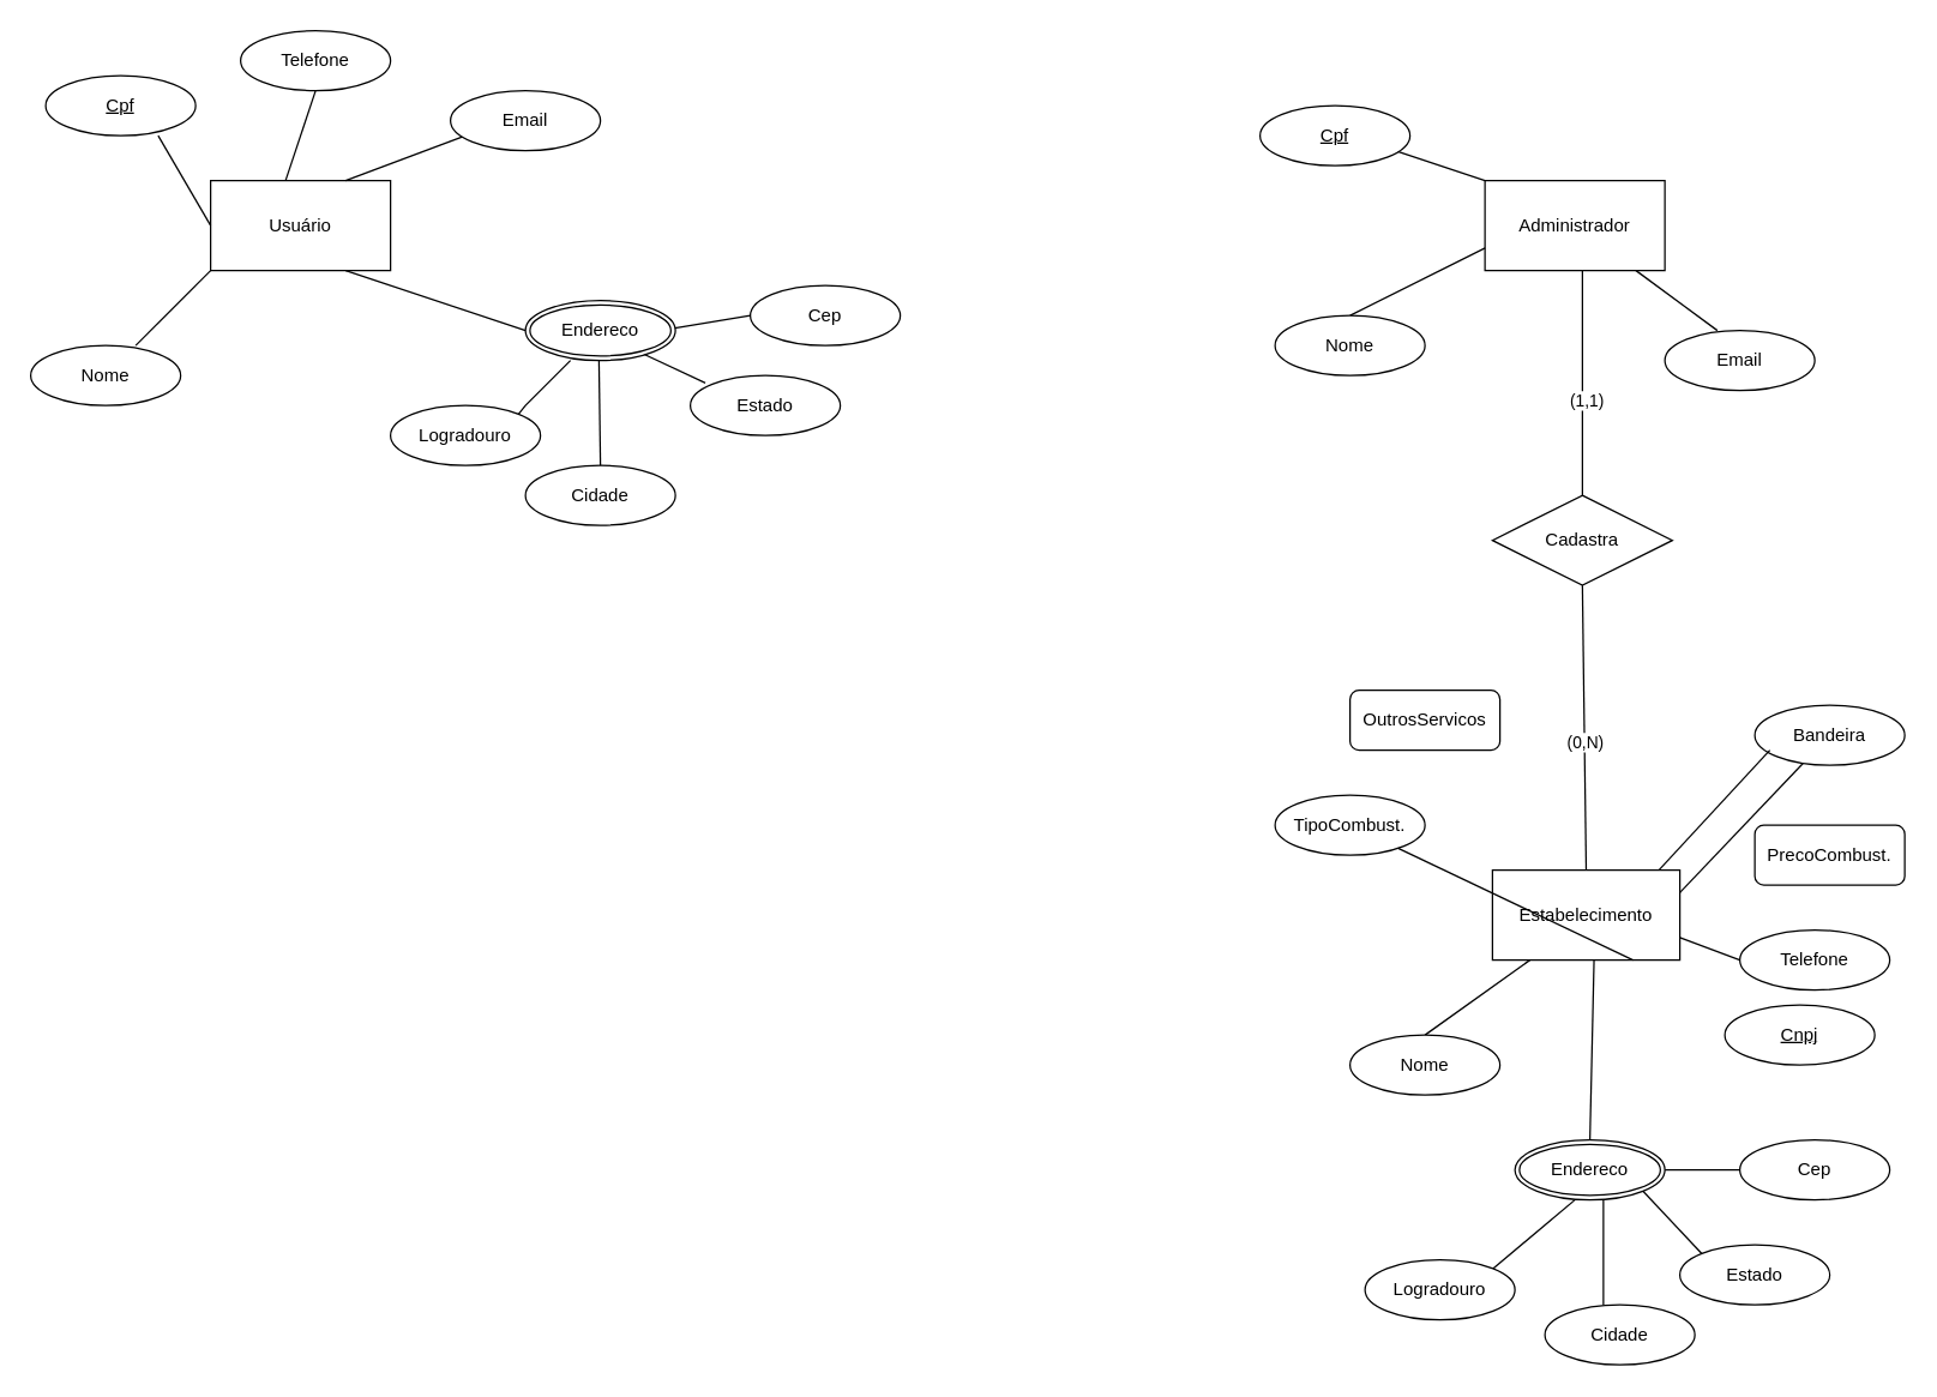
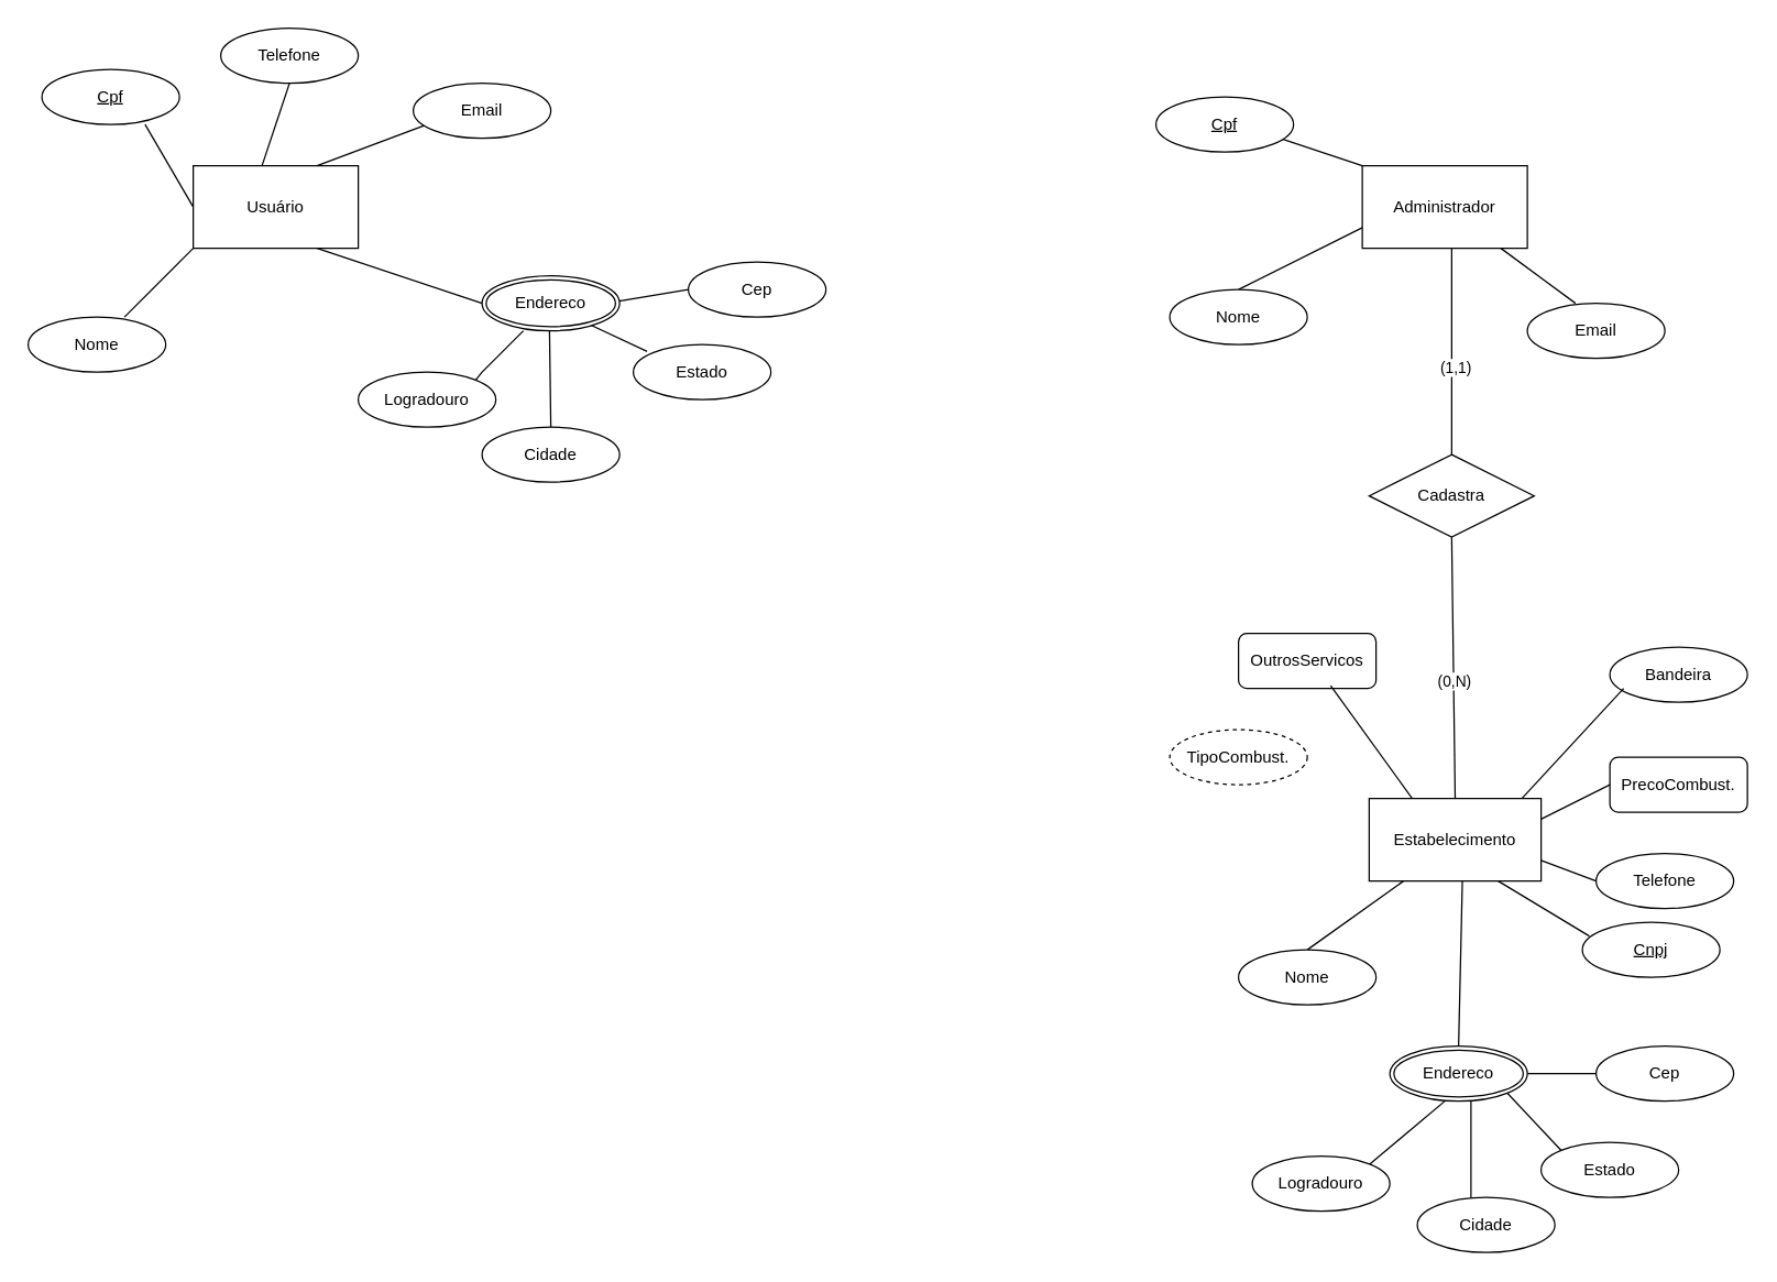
  <mxCell id="0" />
  <mxCell id="1" parent="0" />
  <mxCell id="2" value="Usuário" style="rounded=0;whiteSpace=wrap;html=1;" parent="1" vertex="1"><mxGeometry x="140" y="120" width="120" height="60" as="geometry" /></mxCell>
  <mxCell id="3" value="Administrador" style="rounded=0;whiteSpace=wrap;html=1;" parent="1" vertex="1"><mxGeometry x="990" y="120" width="120" height="60" as="geometry" /></mxCell>
  <mxCell id="4" value="Estabelecimento" style="rounded=0;whiteSpace=wrap;html=1;" parent="1" vertex="1"><mxGeometry x="995" y="580" width="125" height="60" as="geometry" /></mxCell>
  <mxCell id="5" value="" style="endArrow=none;html=1;rounded=0;" parent="1" edge="1"><mxGeometry width="50" height="50" relative="1" as="geometry"><mxPoint x="90" y="230" as="sourcePoint" /><mxPoint x="140" y="180" as="targetPoint" /></mxGeometry></mxCell>
  <mxCell id="6" value="" style="endArrow=none;html=1;rounded=0;" parent="1" edge="1"><mxGeometry width="50" height="50" relative="1" as="geometry"><mxPoint x="230" y="120" as="sourcePoint" /><mxPoint x="310" y="90" as="targetPoint" /><Array as="points"><mxPoint x="230" y="120" /></Array></mxGeometry></mxCell>
  <mxCell id="7" value="" style="endArrow=none;html=1;rounded=0;exitX=0;exitY=0.5;exitDx=0;exitDy=0;entryX=0.75;entryY=1;entryDx=0;entryDy=0;" parent="1" target="2" edge="1"><mxGeometry width="50" height="50" relative="1" as="geometry"><mxPoint x="350" y="220" as="sourcePoint" /><mxPoint x="540" y="110" as="targetPoint" /><Array as="points" /></mxGeometry></mxCell>
  <mxCell id="8" value="" style="endArrow=none;html=1;rounded=0;" parent="1" target="3" edge="1"><mxGeometry width="50" height="50" relative="1" as="geometry"><mxPoint x="1145" y="220" as="sourcePoint" /><mxPoint x="1195" y="170" as="targetPoint" /></mxGeometry></mxCell>
  <mxCell id="9" value="" style="endArrow=none;html=1;rounded=0;entryX=0.5;entryY=1;entryDx=0;entryDy=0;exitX=0;exitY=0;exitDx=0;exitDy=0;" parent="1" source="3" edge="1"><mxGeometry width="50" height="50" relative="1" as="geometry"><mxPoint x="940" y="170" as="sourcePoint" /><mxPoint x="930" y="100" as="targetPoint" /></mxGeometry></mxCell>
  <mxCell id="10" value="" style="endArrow=none;html=1;rounded=0;entryX=0;entryY=0.75;entryDx=0;entryDy=0;" parent="1" target="3" edge="1"><mxGeometry width="50" height="50" relative="1" as="geometry"><mxPoint x="900" y="210" as="sourcePoint" /><mxPoint x="950" y="160" as="targetPoint" /><Array as="points" /></mxGeometry></mxCell>
  <mxCell id="11" value="Cadastra" style="shape=rhombus;perimeter=rhombusPerimeter;whiteSpace=wrap;html=1;align=center;" parent="1" vertex="1"><mxGeometry x="995" y="330" width="120" height="60" as="geometry" /></mxCell>
  <mxCell id="12" value="Cpf" style="ellipse;whiteSpace=wrap;html=1;align=center;fontStyle=4;" parent="1" vertex="1"><mxGeometry x="30" y="50" width="100" height="40" as="geometry" /></mxCell>
  <mxCell id="13" value="Logradouro" style="ellipse;whiteSpace=wrap;html=1;align=center;" parent="1" vertex="1"><mxGeometry x="260" y="270" width="100" height="40" as="geometry" /></mxCell>
  <mxCell id="14" value="Estado" style="ellipse;whiteSpace=wrap;html=1;align=center;" parent="1" vertex="1"><mxGeometry x="460" y="250" width="100" height="40" as="geometry" /></mxCell>
  <mxCell id="15" value="Cidade" style="ellipse;whiteSpace=wrap;html=1;align=center;" parent="1" vertex="1"><mxGeometry x="350" y="310" width="100" height="40" as="geometry" /></mxCell>
  <mxCell id="16" value="Cep" style="ellipse;whiteSpace=wrap;html=1;align=center;" parent="1" vertex="1"><mxGeometry x="500" y="190" width="100" height="40" as="geometry" /></mxCell>
  <mxCell id="17" value="" style="endArrow=none;html=1;rounded=0;exitX=1;exitY=0;exitDx=0;exitDy=0;" parent="1" source="13" edge="1"><mxGeometry width="50" height="50" relative="1" as="geometry"><mxPoint x="330" y="290" as="sourcePoint" /><mxPoint x="380" y="240" as="targetPoint" /><Array as="points"><mxPoint x="350" y="270" /></Array></mxGeometry></mxCell>
  <mxCell id="18" value="" style="endArrow=none;html=1;rounded=0;entryX=0.59;entryY=0.95;entryDx=0;entryDy=0;entryPerimeter=0;exitX=0.5;exitY=0;exitDx=0;exitDy=0;" parent="1" source="15" edge="1"><mxGeometry width="50" height="50" relative="1" as="geometry"><mxPoint x="400" y="315" as="sourcePoint" /><mxPoint x="399" y="238" as="targetPoint" /></mxGeometry></mxCell>
  <mxCell id="19" value="" style="endArrow=none;html=1;rounded=0;exitX=0;exitY=0.5;exitDx=0;exitDy=0;" parent="1" source="2" edge="1"><mxGeometry width="50" height="50" relative="1" as="geometry"><mxPoint x="55" y="140" as="sourcePoint" /><mxPoint x="105" y="90" as="targetPoint" /></mxGeometry></mxCell>
  <mxCell id="20" value="" style="endArrow=none;html=1;rounded=0;exitX=1;exitY=1;exitDx=0;exitDy=0;" parent="1" edge="1"><mxGeometry width="50" height="50" relative="1" as="geometry"><mxPoint x="425.355" y="234.142" as="sourcePoint" /><mxPoint x="470" y="255" as="targetPoint" /></mxGeometry></mxCell>
  <mxCell id="21" value="" style="endArrow=none;html=1;rounded=0;exitX=1;exitY=0.5;exitDx=0;exitDy=0;entryX=0;entryY=0.5;entryDx=0;entryDy=0;" parent="1" target="16" edge="1"><mxGeometry width="50" height="50" relative="1" as="geometry"><mxPoint x="440" y="220" as="sourcePoint" /><mxPoint x="510" y="200" as="targetPoint" /><Array as="points" /></mxGeometry></mxCell>
  <mxCell id="22" value="Email" style="ellipse;whiteSpace=wrap;html=1;align=center;" parent="1" vertex="1"><mxGeometry x="300" y="60" width="100" height="40" as="geometry" /></mxCell>
  <mxCell id="23" value="Nome" style="ellipse;whiteSpace=wrap;html=1;align=center;" parent="1" vertex="1"><mxGeometry x="20" y="230" width="100" height="40" as="geometry" /></mxCell>
  <mxCell id="24" value="Nome" style="ellipse;whiteSpace=wrap;html=1;align=center;" parent="1" vertex="1"><mxGeometry x="850" y="210" width="100" height="40" as="geometry" /></mxCell>
  <mxCell id="25" value="Logradouro" style="ellipse;whiteSpace=wrap;html=1;align=center;" parent="1" vertex="1"><mxGeometry x="910" y="840" width="100" height="40" as="geometry" /></mxCell>
  <mxCell id="26" value="Email" style="ellipse;whiteSpace=wrap;html=1;align=center;" parent="1" vertex="1"><mxGeometry x="1110" y="220" width="100" height="40" as="geometry" /></mxCell>
  <mxCell id="27" value="Estado" style="ellipse;whiteSpace=wrap;html=1;align=center;" parent="1" vertex="1"><mxGeometry x="1120" y="830" width="100" height="40" as="geometry" /></mxCell>
  <mxCell id="28" value="Cidade" style="ellipse;whiteSpace=wrap;html=1;align=center;" parent="1" vertex="1"><mxGeometry x="1030" y="870" width="100" height="40" as="geometry" /></mxCell>
  <mxCell id="29" value="" style="endArrow=none;html=1;rounded=0;exitX=1;exitY=0;exitDx=0;exitDy=0;" parent="1" source="25" edge="1"><mxGeometry width="50" height="50" relative="1" as="geometry"><mxPoint x="1000" y="850" as="sourcePoint" /><mxPoint x="1050" y="800" as="targetPoint" /><Array as="points" /></mxGeometry></mxCell>
  <mxCell id="30" value="" style="endArrow=none;html=1;rounded=0;entryX=0.59;entryY=0.95;entryDx=0;entryDy=0;entryPerimeter=0;" parent="1" edge="1"><mxGeometry width="50" height="50" relative="1" as="geometry"><mxPoint x="1069" y="870" as="sourcePoint" /><mxPoint x="1069" y="798" as="targetPoint" /></mxGeometry></mxCell>
  <mxCell id="31" value="" style="endArrow=none;html=1;rounded=0;exitX=1;exitY=1;exitDx=0;exitDy=0;entryX=0;entryY=0;entryDx=0;entryDy=0;" parent="1" target="27" edge="1"><mxGeometry width="50" height="50" relative="1" as="geometry"><mxPoint x="1095.355" y="794.142" as="sourcePoint" /><mxPoint x="1140" y="815" as="targetPoint" /></mxGeometry></mxCell>
  <mxCell id="32" value="" style="endArrow=none;html=1;rounded=0;exitX=0.5;exitY=0;exitDx=0;exitDy=0;entryX=0.542;entryY=1;entryDx=0;entryDy=0;entryPerimeter=0;" parent="1" source="43" target="4" edge="1"><mxGeometry width="50" height="50" relative="1" as="geometry"><mxPoint x="1048" y="727" as="sourcePoint" /><mxPoint x="1135" y="720" as="targetPoint" /><Array as="points" /></mxGeometry></mxCell>
  <mxCell id="33" value="Cep" style="ellipse;whiteSpace=wrap;html=1;align=center;" parent="1" vertex="1"><mxGeometry x="1160" y="760" width="100" height="40" as="geometry" /></mxCell>
  <mxCell id="34" value="" style="endArrow=none;html=1;rounded=0;exitX=1;exitY=0.5;exitDx=0;exitDy=0;entryX=0;entryY=0.5;entryDx=0;entryDy=0;" parent="1" target="33" edge="1"><mxGeometry width="50" height="50" relative="1" as="geometry"><mxPoint x="1110" y="780" as="sourcePoint" /><mxPoint x="1170" y="760" as="targetPoint" /></mxGeometry></mxCell>
- <mxCell id="35" value="" style="endArrow=none;html=1;rounded=0;exitX=0.75;exitY=1;exitDx=0;exitDy=0;" parent="1" source="4" target="51" edge="1"><mxGeometry width="50" height="50" relative="1" as="geometry"><mxPoint x="1085" y="580" as="sourcePoint" /><mxPoint x="1150" y="650" as="targetPoint" /></mxGeometry></mxCell>
+ <mxCell id="35" value="" style="endArrow=none;html=1;rounded=0;exitX=0.75;exitY=1;exitDx=0;exitDy=0;entryX=0.05;entryY=0.25;entryDx=0;entryDy=0;entryPerimeter=0;" parent="1" source="4" target="44" edge="1"><mxGeometry width="50" height="50" relative="1" as="geometry"><mxPoint x="1085" y="580" as="sourcePoint" /><mxPoint x="1150" y="650" as="targetPoint" /></mxGeometry></mxCell>
  <mxCell id="36" value="" style="endArrow=none;html=1;rounded=0;exitX=0.5;exitY=0;exitDx=0;exitDy=0;" parent="1" source="37" edge="1"><mxGeometry width="50" height="50" relative="1" as="geometry"><mxPoint x="930.355" y="665.858" as="sourcePoint" /><mxPoint x="1020" y="640" as="targetPoint" /></mxGeometry></mxCell>
  <mxCell id="37" value="Nome" style="ellipse;whiteSpace=wrap;html=1;align=center;" parent="1" vertex="1"><mxGeometry x="900" y="690" width="100" height="40" as="geometry" /></mxCell>
  <mxCell id="38" value="" style="endArrow=none;html=1;rounded=0;exitX=0.5;exitY=0;exitDx=0;exitDy=0;" parent="1" source="11" edge="1"><mxGeometry width="50" height="50" relative="1" as="geometry"><mxPoint x="1005" y="230" as="sourcePoint" /><mxPoint x="1055" y="180" as="targetPoint" /><Array as="points" /></mxGeometry></mxCell>
  <mxCell id="39" value="(1,1)" style="edgeLabel;html=1;align=center;verticalAlign=middle;resizable=0;points=[];" parent="38" vertex="1" connectable="0"><mxGeometry x="-0.147" y="-2" relative="1" as="geometry"><mxPoint as="offset" /></mxGeometry></mxCell>
  <mxCell id="40" value="" style="endArrow=none;html=1;rounded=0;exitX=0.5;exitY=0;exitDx=0;exitDy=0;" parent="1" source="4" edge="1"><mxGeometry width="50" height="50" relative="1" as="geometry"><mxPoint x="1005" y="440" as="sourcePoint" /><mxPoint x="1055" y="390" as="targetPoint" /></mxGeometry></mxCell>
  <mxCell id="41" value="(0,N)" style="edgeLabel;html=1;align=center;verticalAlign=middle;resizable=0;points=[];" parent="40" vertex="1" connectable="0"><mxGeometry x="-0.1" relative="1" as="geometry"><mxPoint as="offset" /></mxGeometry></mxCell>
  <mxCell id="42" value="Endereco" style="ellipse;shape=doubleEllipse;margin=3;whiteSpace=wrap;html=1;align=center;" parent="1" vertex="1"><mxGeometry x="350" y="200" width="100" height="40" as="geometry" /></mxCell>
  <mxCell id="43" value="Endereco" style="ellipse;shape=doubleEllipse;margin=3;whiteSpace=wrap;html=1;align=center;" parent="1" vertex="1"><mxGeometry x="1010" y="760" width="100" height="40" as="geometry" /></mxCell>
  <mxCell id="44" value="Cnpj" style="ellipse;whiteSpace=wrap;html=1;align=center;fontStyle=4;" parent="1" vertex="1"><mxGeometry x="1150" y="670" width="100" height="40" as="geometry" /></mxCell>
  <mxCell id="45" value="Cpf" style="ellipse;whiteSpace=wrap;html=1;align=center;fontStyle=4;" parent="1" vertex="1"><mxGeometry x="840" y="70" width="100" height="40" as="geometry" /></mxCell>
  <mxCell id="46" value="Telefone" style="ellipse;whiteSpace=wrap;html=1;align=center;" parent="1" vertex="1"><mxGeometry x="160" y="20" width="100" height="40" as="geometry" /></mxCell>
  <mxCell id="47" value="" style="endArrow=none;html=1;rounded=0;entryX=0.5;entryY=1;entryDx=0;entryDy=0;" parent="1" target="46" edge="1"><mxGeometry width="50" height="50" relative="1" as="geometry"><mxPoint x="190" y="120" as="sourcePoint" /><mxPoint x="240" y="70" as="targetPoint" /></mxGeometry></mxCell>
  <mxCell id="48" value="Telefone" style="ellipse;whiteSpace=wrap;html=1;align=center;" parent="1" vertex="1"><mxGeometry x="1160" y="620" width="100" height="40" as="geometry" /></mxCell>
  <mxCell id="49" value="" style="endArrow=none;html=1;rounded=0;entryX=0;entryY=0.5;entryDx=0;entryDy=0;exitX=1;exitY=0.75;exitDx=0;exitDy=0;" parent="1" source="4" target="48" edge="1"><mxGeometry width="50" height="50" relative="1" as="geometry"><mxPoint x="1115" y="580" as="sourcePoint" /><mxPoint x="1165" y="530" as="targetPoint" /><Array as="points" /></mxGeometry></mxCell>
  <mxCell id="50" value="OutrosServicos" style="whiteSpace=wrap;html=1;align=center;rounded=1;" parent="1" vertex="1"><mxGeometry x="900" y="460" width="100" height="40" as="geometry" /></mxCell>
- <mxCell id="51" value="TipoCombust." style="ellipse;whiteSpace=wrap;html=1;align=center;" parent="1" vertex="1"><mxGeometry x="850" y="530" width="100" height="40" as="geometry" /></mxCell>
+ <mxCell id="51" value="TipoCombust." style="ellipse;whiteSpace=wrap;html=1;align=center;dashed=1;" parent="1" vertex="1"><mxGeometry x="850" y="530" width="100" height="40" as="geometry" /></mxCell>
  <mxCell id="52" value="Bandeira" style="ellipse;whiteSpace=wrap;html=1;align=center;" parent="1" vertex="1"><mxGeometry x="1170" y="470" width="100" height="40" as="geometry" /></mxCell>
  <mxCell id="53" value="PrecoCombust." style="whiteSpace=wrap;html=1;align=center;rounded=1;" parent="1" vertex="1"><mxGeometry x="1170" y="550" width="100" height="40" as="geometry" /></mxCell>
- <mxCell id="54" value="" style="endArrow=none;html=1;rounded=0;exitX=1;exitY=0.25;exitDx=0;exitDy=0;" parent="1" source="4" target="52" edge="1"><mxGeometry width="50" height="50" relative="1" as="geometry"><mxPoint x="1120" y="610" as="sourcePoint" /><mxPoint x="1170" y="560" as="targetPoint" /></mxGeometry></mxCell>
+ <mxCell id="54" value="" style="endArrow=none;html=1;rounded=0;exitX=1;exitY=0.25;exitDx=0;exitDy=0;entryX=0;entryY=0.5;entryDx=0;entryDy=0;" parent="1" source="4" target="53" edge="1"><mxGeometry width="50" height="50" relative="1" as="geometry"><mxPoint x="1120" y="610" as="sourcePoint" /><mxPoint x="1170" y="560" as="targetPoint" /></mxGeometry></mxCell>
+ <mxCell id="55" value="" style="endArrow=none;html=1;rounded=0;entryX=0.67;entryY=0.95;entryDx=0;entryDy=0;entryPerimeter=0;exitX=0.25;exitY=0;exitDx=0;exitDy=0;" parent="1" source="4" target="50" edge="1"><mxGeometry width="50" height="50" relative="1" as="geometry"><mxPoint x="945" y="540" as="sourcePoint" /><mxPoint x="995" y="490" as="targetPoint" /><Array as="points" /></mxGeometry></mxCell>
  <mxCell id="56" value="" style="endArrow=none;html=1;rounded=0;exitX=0.888;exitY=0;exitDx=0;exitDy=0;exitPerimeter=0;" parent="1" source="4" edge="1"><mxGeometry width="50" height="50" relative="1" as="geometry"><mxPoint x="1100" y="580" as="sourcePoint" /><mxPoint x="1180" y="500" as="targetPoint" /></mxGeometry></mxCell>
